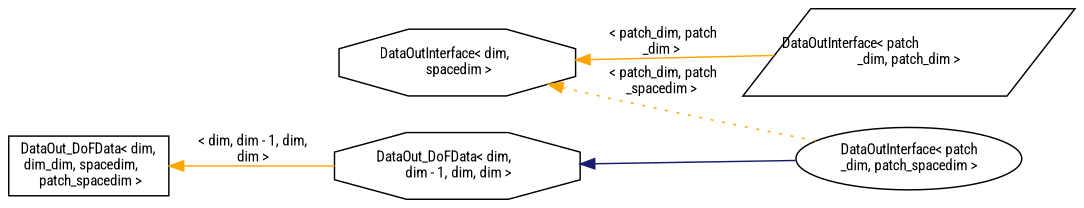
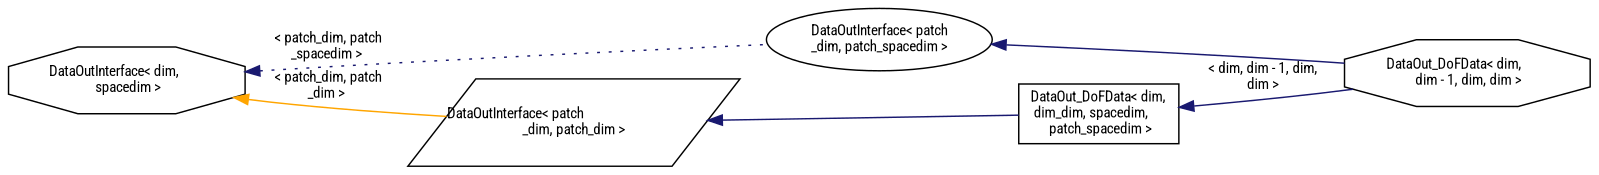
  digraph {
    fontname="Roboto Condensed"
    rankdir=LR
    node [color=black fillcolor=white fontname="Roboto Condensed" fontsize=10 shape=octagon style=filled]
    edge [color=orange dir=back fontname="Roboto Condensed" fontsize=10 labelfontname=Helvetica labelfontsize=10 style=solid]
    n1 [height=0.2 label="DataOut_DoFData\< dim,\l dim - 1, dim, dim \>" width=0.4]
    n2 [height=0.2 label="DataOutInterface\< patch\l_dim, patch_spacedim \>" shape=ellipse width=0.4]
    n3 [height=0.2 label="DataOutInterface\< dim,\l spacedim \>" width=0.4]
    n4 [height=0.2 label="DataOutInterface\< patch\l_dim, patch_dim \>" shape=parallelogram width=0.4]
    n5 [height=0.2 label="DataOut_DoFData\< dim,\l dim_dim, spacedim,\l patch_spacedim \>" shape=box width=0.4]
-   n1 -> n2 [color=midnightblue]
-   n3 -> n2 [label=" \< patch_dim, patch\l_spacedim \>" style=dotted]
+   n2 -> n1 [color=midnightblue]
+   n3 -> n2 [color=midnightblue label=" \< patch_dim, patch\l_spacedim \>" style=dotted]
    n3 -> n4 [label=" \< patch_dim, patch\l_dim \>"]
-   n5 -> n1 [label=" \< dim, dim - 1, dim,\l dim \>"]
+   n4 -> n5 [color=midnightblue]
+   n5 -> n1 [color=midnightblue label=" \< dim, dim - 1, dim,\l dim \>"]
  }
